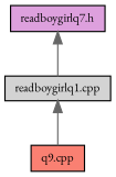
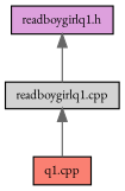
  digraph {
    fontname="EB Garamond"
    node [color=black fontname="EB Garamond" fontsize=10 shape=record style=filled]
    edge [color=gray40 dir=back fontname="EB Garamond" fontsize=10 labelfontname=Helvetica labelfontsize=10 style=solid]
-   n1 [fillcolor=plum fontcolor=black height=0.2 label="readboygirlq7.h" width=0.4]
+   n1 [fillcolor=plum fontcolor=black height=0.2 label="readboygirlq1.h" width=0.4]
    n2 [fillcolor=lightgrey height=0.2 label="readboygirlq1.cpp" width=0.4]
-   n3 [fillcolor=salmon height=0.2 label="q9.cpp" width=0.4]
+   n3 [fillcolor=salmon height=0.2 label="q1.cpp" width=0.4]
    n1 -> n2
    n2 -> n3
  }
